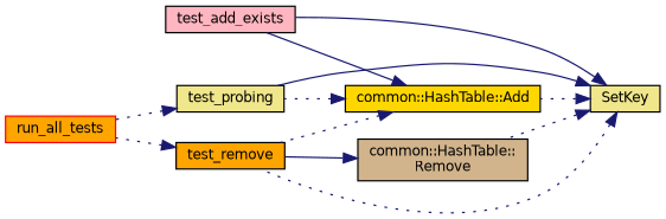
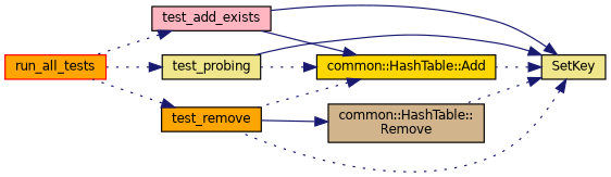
  digraph {
    rankdir=RL
    node [color=black fillcolor=khaki fontname=Helvetica fontsize=10 shape=record style=filled]
    edge [color=midnightblue dir=back fontname=Helvetica fontsize=10 labelfontname=Helvetica labelfontsize=10 style=dotted]
    n1 [fontcolor=black height=0.2 label=SetKey width=0.4]
    n2 [fillcolor=gold height=0.2 label="common::HashTable::Add" width=0.4]
    n3 [fillcolor=lightpink height=0.2 label=test_add_exists width=0.4]
    n4 [height=0.2 label=test_probing width=0.4]
    n5 [fillcolor=orange height=0.2 label=test_remove width=0.4]
    n6 [fillcolor=tan height=0.2 label="common::HashTable::\lRemove" width=0.4]
    n7 [color=red fillcolor=orange height=0.2 label=run_all_tests width=0.4]
    n1 -> n2
    n1 -> n3 [style=solid]
    n1 -> n4 [style=solid]
    n1 -> n5
    n1 -> n6
    n2 -> n3 [style=solid]
    n2 -> n4
    n2 -> n5
+   n3 -> n7
    n4 -> n7
    n5 -> n7
    n6 -> n5 [style=solid]
  }
